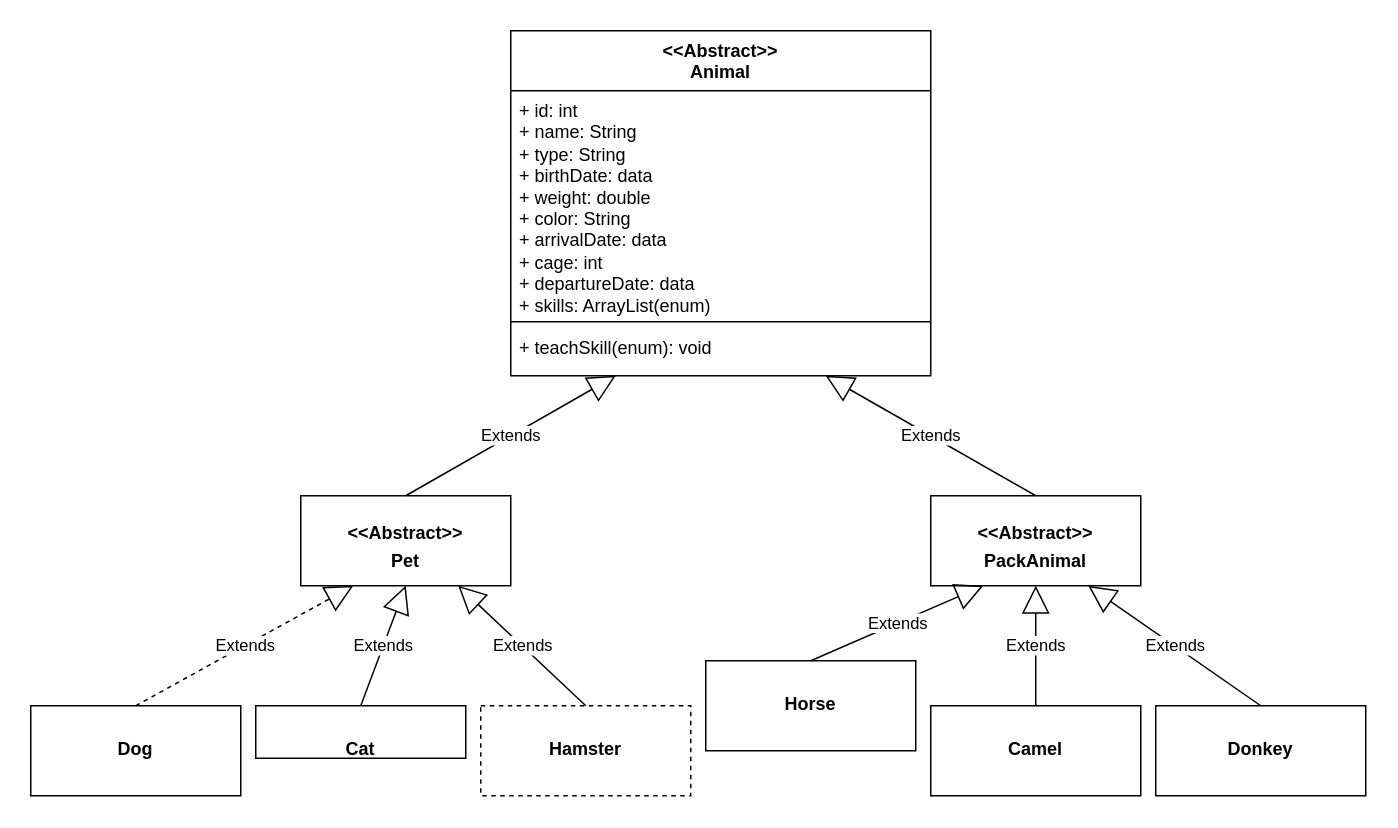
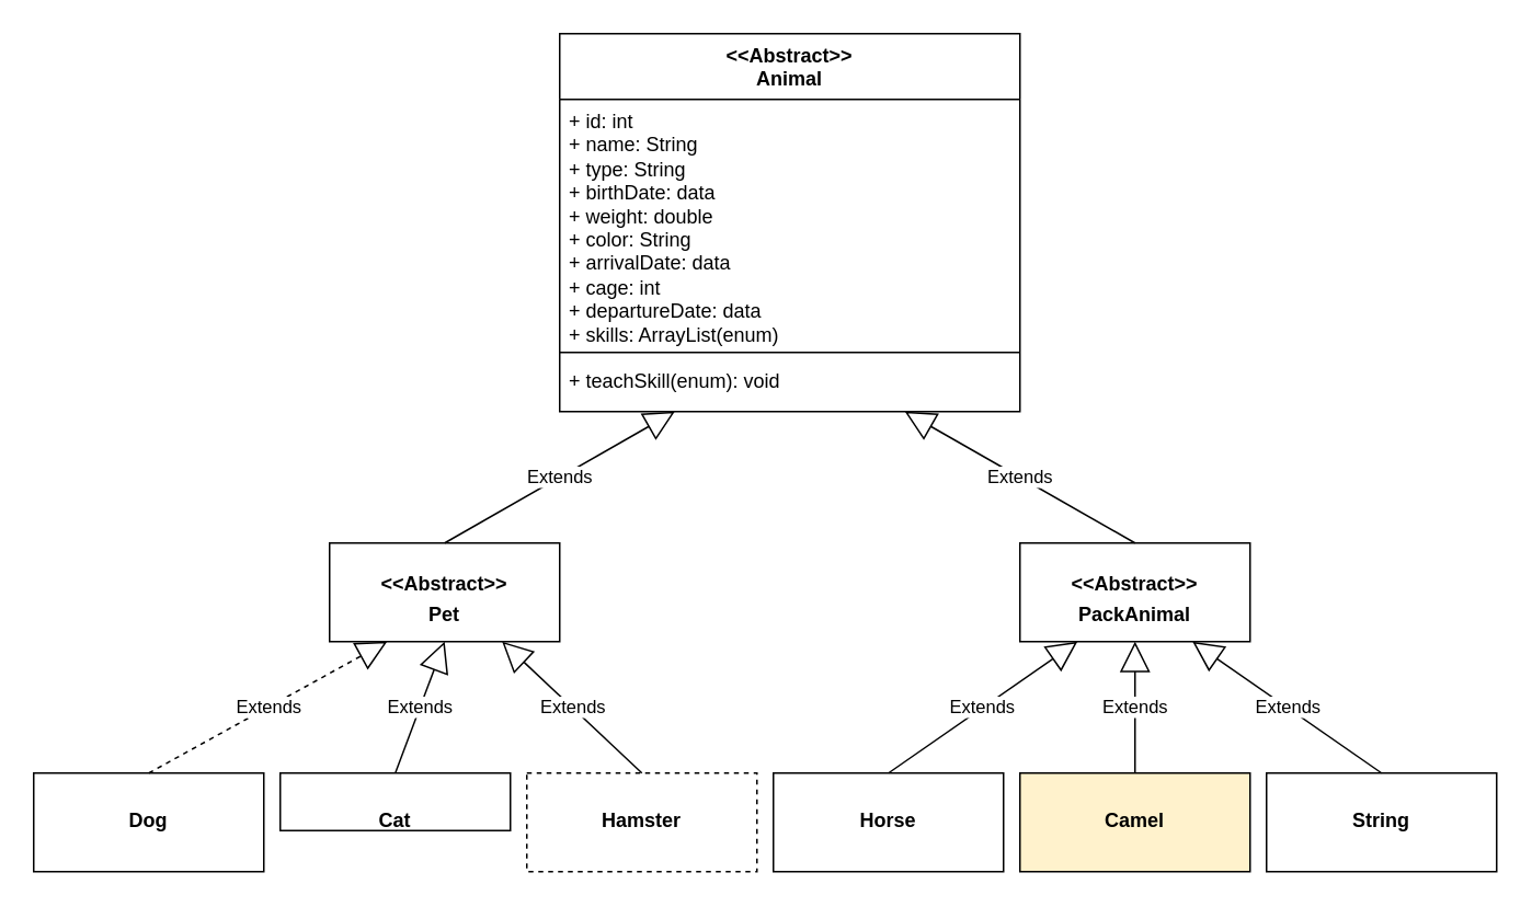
  <mxCell id="0" />
  <mxCell id="1" parent="0" />
  <mxCell id="2" value="&amp;lt;&amp;lt;Abstract&amp;gt;&amp;gt;&lt;br&gt;Animal" style="swimlane;fontStyle=1;align=center;verticalAlign=top;childLayout=stackLayout;horizontal=1;startSize=40;horizontalStack=0;resizeParent=1;resizeParentMax=0;resizeLast=0;collapsible=1;marginBottom=0;whiteSpace=wrap;html=1;" parent="1" vertex="1"><mxGeometry x="340" y="20" width="280" height="230" as="geometry"><mxRectangle x="270" y="20" width="115" height="130" as="alternateBounds" /></mxGeometry></mxCell>
  <mxCell id="3" value="+ id: int&lt;br&gt;+ name: String&lt;br&gt;+ type: String&lt;br&gt;+ birthDate: data&lt;br&gt;+ weight: double&lt;br&gt;+ color: String&lt;br&gt;+ arrivalDate: data&lt;br&gt;+ cage: int&lt;br&gt;+ departureDate: data&lt;br&gt;+ skills: ArrayList(enum)" style="text;strokeColor=none;fillColor=none;align=left;verticalAlign=top;spacingLeft=4;spacingRight=4;overflow=hidden;rotatable=0;points=[[0,0.5],[1,0.5]];portConstraint=eastwest;whiteSpace=wrap;html=1;" parent="2" vertex="1"><mxGeometry y="40" width="280" height="150" as="geometry" /></mxCell>
  <mxCell id="4" value="" style="line;strokeWidth=1;fillColor=none;align=left;verticalAlign=middle;spacingTop=-1;spacingLeft=3;spacingRight=3;rotatable=0;labelPosition=right;points=[];portConstraint=eastwest;strokeColor=inherit;" parent="2" vertex="1"><mxGeometry y="190" width="280" height="8" as="geometry" /></mxCell>
  <mxCell id="5" value="+ teachSkill(enum): void" style="text;strokeColor=none;fillColor=none;align=left;verticalAlign=top;spacingLeft=4;spacingRight=4;overflow=hidden;rotatable=0;points=[[0,0.5],[1,0.5]];portConstraint=eastwest;whiteSpace=wrap;html=1;" parent="2" vertex="1"><mxGeometry y="198" width="280" height="32" as="geometry" /></mxCell>
  <mxCell id="6" value="&lt;p style=&quot;margin:0px;margin-top:4px;text-align:center;&quot;&gt;&lt;br&gt;&lt;b&gt;&amp;lt;&amp;lt;Abstract&amp;gt;&amp;gt;&lt;/b&gt;&lt;/p&gt;&lt;p style=&quot;margin:0px;margin-top:4px;text-align:center;&quot;&gt;&lt;b&gt;Pet&lt;/b&gt;&lt;/p&gt;" style="verticalAlign=top;align=left;overflow=fill;fontSize=12;fontFamily=Helvetica;html=1;whiteSpace=wrap;" vertex="1" parent="1"><mxGeometry x="200" y="330" width="140" height="60" as="geometry" /></mxCell>
  <mxCell id="7" value="&lt;p style=&quot;margin:0px;margin-top:4px;text-align:center;&quot;&gt;&lt;br&gt;&lt;b&gt;&amp;lt;&amp;lt;Abstract&amp;gt;&amp;gt;&lt;/b&gt;&lt;/p&gt;&lt;p style=&quot;margin:0px;margin-top:4px;text-align:center;&quot;&gt;&lt;b&gt;PackAnimal&lt;/b&gt;&lt;/p&gt;" style="verticalAlign=top;align=left;overflow=fill;fontSize=12;fontFamily=Helvetica;html=1;whiteSpace=wrap;" vertex="1" parent="1"><mxGeometry x="620" y="330" width="140" height="60" as="geometry" /></mxCell>
  <mxCell id="8" value="&lt;p style=&quot;margin:0px;margin-top:4px;text-align:center;&quot;&gt;&lt;b style=&quot;background-color: initial;&quot;&gt;&lt;br&gt;&lt;/b&gt;&lt;/p&gt;&lt;p style=&quot;margin:0px;margin-top:4px;text-align:center;&quot;&gt;&lt;b style=&quot;background-color: initial;&quot;&gt;Dog&lt;/b&gt;&lt;br&gt;&lt;/p&gt;" style="verticalAlign=top;align=left;overflow=fill;fontSize=12;fontFamily=Helvetica;html=1;whiteSpace=wrap;" vertex="1" parent="1"><mxGeometry x="20" y="470" width="140" height="60" as="geometry" /></mxCell>
  <mxCell id="9" value="&lt;p style=&quot;margin:0px;margin-top:4px;text-align:center;&quot;&gt;&lt;b style=&quot;background-color: initial;&quot;&gt;&lt;br&gt;&lt;/b&gt;&lt;/p&gt;&lt;p style=&quot;margin:0px;margin-top:4px;text-align:center;&quot;&gt;&lt;b&gt;Cat&lt;/b&gt;&lt;/p&gt;" style="verticalAlign=top;align=left;overflow=fill;fontSize=12;fontFamily=Helvetica;html=1;whiteSpace=wrap;" vertex="1" parent="1"><mxGeometry x="170" y="470" width="140" height="35" as="geometry" /></mxCell>
  <mxCell id="10" value="&lt;p style=&quot;margin:0px;margin-top:4px;text-align:center;&quot;&gt;&lt;b style=&quot;background-color: initial;&quot;&gt;&lt;br&gt;&lt;/b&gt;&lt;/p&gt;&lt;p style=&quot;margin:0px;margin-top:4px;text-align:center;&quot;&gt;&lt;b&gt;Hamster&lt;/b&gt;&lt;/p&gt;" style="verticalAlign=top;align=left;overflow=fill;fontSize=12;fontFamily=Helvetica;html=1;whiteSpace=wrap;dashed=1;" vertex="1" parent="1"><mxGeometry x="320" y="470" width="140" height="60" as="geometry" /></mxCell>
- <mxCell id="11" value="&lt;p style=&quot;margin:0px;margin-top:4px;text-align:center;&quot;&gt;&lt;b style=&quot;background-color: initial;&quot;&gt;&lt;br&gt;&lt;/b&gt;&lt;/p&gt;&lt;p style=&quot;margin:0px;margin-top:4px;text-align:center;&quot;&gt;&lt;b&gt;Horse&lt;/b&gt;&lt;/p&gt;" style="verticalAlign=top;align=left;overflow=fill;fontSize=12;fontFamily=Helvetica;html=1;whiteSpace=wrap;" vertex="1" parent="1"><mxGeometry x="470" y="440" width="140" height="60" as="geometry" /></mxCell>
- <mxCell id="12" value="&lt;p style=&quot;margin:0px;margin-top:4px;text-align:center;&quot;&gt;&lt;b style=&quot;background-color: initial;&quot;&gt;&lt;br&gt;&lt;/b&gt;&lt;/p&gt;&lt;p style=&quot;margin:0px;margin-top:4px;text-align:center;&quot;&gt;&lt;b&gt;Camel&lt;/b&gt;&lt;/p&gt;" style="verticalAlign=top;align=left;overflow=fill;fontSize=12;fontFamily=Helvetica;html=1;whiteSpace=wrap;" vertex="1" parent="1"><mxGeometry x="620" y="470" width="140" height="60" as="geometry" /></mxCell>
- <mxCell id="13" value="&lt;p style=&quot;margin:0px;margin-top:4px;text-align:center;&quot;&gt;&lt;b style=&quot;background-color: initial;&quot;&gt;&lt;br&gt;&lt;/b&gt;&lt;/p&gt;&lt;p style=&quot;margin:0px;margin-top:4px;text-align:center;&quot;&gt;&lt;b style=&quot;background-color: initial;&quot;&gt;Donkey&lt;/b&gt;&lt;br&gt;&lt;/p&gt;" style="verticalAlign=top;align=left;overflow=fill;fontSize=12;fontFamily=Helvetica;html=1;whiteSpace=wrap;" vertex="1" parent="1"><mxGeometry x="770" y="470" width="140" height="60" as="geometry" /></mxCell>
+ <mxCell id="11" value="&lt;p style=&quot;margin:0px;margin-top:4px;text-align:center;&quot;&gt;&lt;b style=&quot;background-color: initial;&quot;&gt;&lt;br&gt;&lt;/b&gt;&lt;/p&gt;&lt;p style=&quot;margin:0px;margin-top:4px;text-align:center;&quot;&gt;&lt;b&gt;Horse&lt;/b&gt;&lt;/p&gt;" style="verticalAlign=top;align=left;overflow=fill;fontSize=12;fontFamily=Helvetica;html=1;whiteSpace=wrap;" vertex="1" parent="1"><mxGeometry x="470" y="470" width="140" height="60" as="geometry" /></mxCell>
+ <mxCell id="12" value="&lt;p style=&quot;margin:0px;margin-top:4px;text-align:center;&quot;&gt;&lt;b style=&quot;background-color: initial;&quot;&gt;&lt;br&gt;&lt;/b&gt;&lt;/p&gt;&lt;p style=&quot;margin:0px;margin-top:4px;text-align:center;&quot;&gt;&lt;b&gt;Camel&lt;/b&gt;&lt;/p&gt;" style="verticalAlign=top;align=left;overflow=fill;fontSize=12;fontFamily=Helvetica;html=1;whiteSpace=wrap;fillColor=#fff2cc;" vertex="1" parent="1"><mxGeometry x="620" y="470" width="140" height="60" as="geometry" /></mxCell>
+ <mxCell id="13" value="&lt;p style=&quot;margin:0px;margin-top:4px;text-align:center;&quot;&gt;&lt;b style=&quot;background-color: initial;&quot;&gt;&lt;br&gt;&lt;/b&gt;&lt;/p&gt;&lt;p style=&quot;margin:0px;margin-top:4px;text-align:center;&quot;&gt;&lt;b style=&quot;background-color: initial;&quot;&gt;String&lt;/b&gt;&lt;br&gt;&lt;/p&gt;" style="verticalAlign=top;align=left;overflow=fill;fontSize=12;fontFamily=Helvetica;html=1;whiteSpace=wrap;" vertex="1" parent="1"><mxGeometry x="770" y="470" width="140" height="60" as="geometry" /></mxCell>
  <mxCell id="14" value="Extends" style="endArrow=block;endSize=16;endFill=0;html=1;rounded=0;exitX=0.5;exitY=0;exitDx=0;exitDy=0;entryX=0.25;entryY=1;entryDx=0;entryDy=0;" edge="1" parent="1" source="6" target="2"><mxGeometry width="160" relative="1" as="geometry"><mxPoint x="360" y="420" as="sourcePoint" /><mxPoint x="440" y="290" as="targetPoint" /></mxGeometry></mxCell>
  <mxCell id="15" value="Extends" style="endArrow=block;endSize=16;endFill=0;html=1;rounded=0;exitX=0.5;exitY=0;exitDx=0;exitDy=0;entryX=0.75;entryY=1;entryDx=0;entryDy=0;" edge="1" parent="1" source="7" target="2"><mxGeometry width="160" relative="1" as="geometry"><mxPoint x="370" y="430" as="sourcePoint" /><mxPoint x="530" y="430" as="targetPoint" /><mxPoint as="offset" /></mxGeometry></mxCell>
  <mxCell id="16" value="Extends" style="endArrow=block;endSize=16;endFill=0;html=1;rounded=0;exitX=0.5;exitY=0;exitDx=0;exitDy=0;entryX=0.25;entryY=1;entryDx=0;entryDy=0;" edge="1" parent="1" source="11" target="7"><mxGeometry width="160" relative="1" as="geometry"><mxPoint x="380" y="440" as="sourcePoint" /><mxPoint x="540" y="440" as="targetPoint" /></mxGeometry></mxCell>
  <mxCell id="17" value="Extends" style="endArrow=block;endSize=16;endFill=0;html=1;rounded=0;exitX=0.5;exitY=0;exitDx=0;exitDy=0;entryX=0.5;entryY=1;entryDx=0;entryDy=0;" edge="1" parent="1" source="12" target="7"><mxGeometry width="160" relative="1" as="geometry"><mxPoint x="390" y="450" as="sourcePoint" /><mxPoint x="550" y="450" as="targetPoint" /></mxGeometry></mxCell>
  <mxCell id="18" value="Extends" style="endArrow=block;endSize=16;endFill=0;html=1;rounded=0;exitX=0.5;exitY=0;exitDx=0;exitDy=0;entryX=0.75;entryY=1;entryDx=0;entryDy=0;" edge="1" parent="1" source="13" target="7"><mxGeometry width="160" relative="1" as="geometry"><mxPoint x="400" y="460" as="sourcePoint" /><mxPoint x="560" y="460" as="targetPoint" /></mxGeometry></mxCell>
  <mxCell id="19" value="Extends" style="endArrow=block;endSize=16;endFill=0;html=1;rounded=0;exitX=0.5;exitY=0;exitDx=0;exitDy=0;entryX=0.75;entryY=1;entryDx=0;entryDy=0;" edge="1" parent="1" source="10" target="6"><mxGeometry width="160" relative="1" as="geometry"><mxPoint x="410" y="470" as="sourcePoint" /><mxPoint x="570" y="470" as="targetPoint" /></mxGeometry></mxCell>
  <mxCell id="20" value="Extends" style="endArrow=block;endSize=16;endFill=0;html=1;rounded=0;exitX=0.5;exitY=0;exitDx=0;exitDy=0;entryX=0.5;entryY=1;entryDx=0;entryDy=0;" edge="1" parent="1" source="9" target="6"><mxGeometry width="160" relative="1" as="geometry"><mxPoint x="420" y="480" as="sourcePoint" /><mxPoint x="580" y="480" as="targetPoint" /></mxGeometry></mxCell>
  <mxCell id="21" value="Extends" style="endArrow=block;endSize=16;endFill=0;html=1;rounded=0;exitX=0.5;exitY=0;exitDx=0;exitDy=0;entryX=0.25;entryY=1;entryDx=0;entryDy=0;dashed=1;" edge="1" parent="1" source="8" target="6"><mxGeometry width="160" relative="1" as="geometry"><mxPoint x="430" y="490" as="sourcePoint" /><mxPoint x="590" y="490" as="targetPoint" /></mxGeometry></mxCell>
